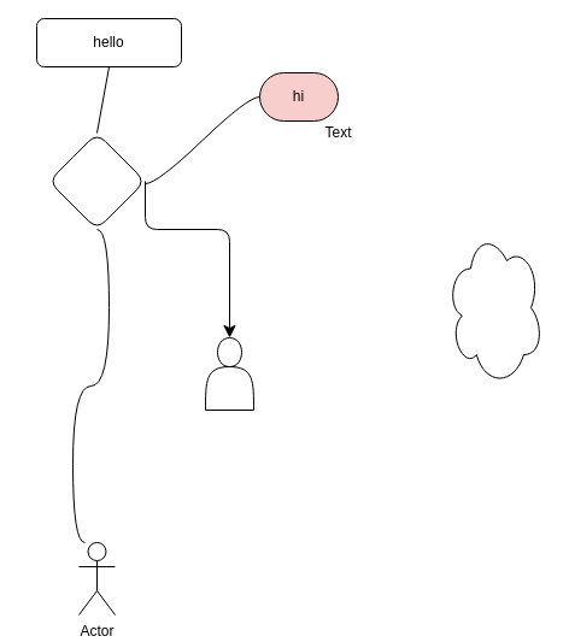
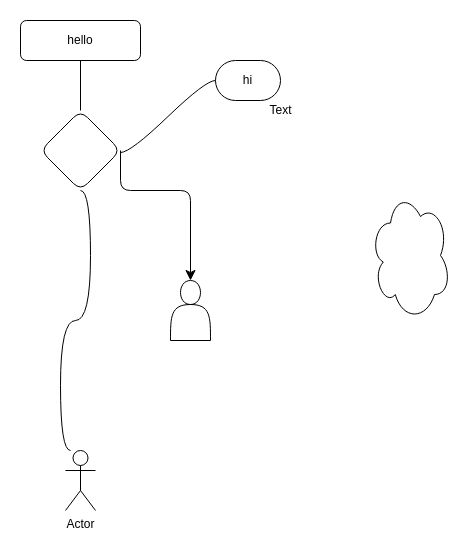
  <mxCell id="0" />
  <mxCell id="1" parent="0" />
- <mxCell id="2" value="hello" style="rounded=1;whiteSpace=wrap;html=1;" parent="1" vertex="1"><mxGeometry x="30" y="15" width="120" height="40" as="geometry" /></mxCell>
+ <mxCell id="2" value="hello" style="rounded=1;whiteSpace=wrap;html=1;" parent="1" vertex="1"><mxGeometry x="20" y="20" width="120" height="40" as="geometry" /></mxCell>
  <mxCell id="3" value="" style="rhombus;whiteSpace=wrap;html=1;rounded=1;" parent="1" vertex="1"><mxGeometry x="40" y="110" width="80" height="80" as="geometry" /></mxCell>
  <mxCell id="4" value="" style="endArrow=none;html=1;entryX=0.5;entryY=1;entryDx=0;entryDy=0;exitX=0.5;exitY=0;exitDx=0;exitDy=0;" parent="1" source="3" target="2" edge="1"><mxGeometry width="50" height="50" relative="1" as="geometry"><mxPoint x="50" y="120" as="sourcePoint" /><mxPoint x="100" y="70" as="targetPoint" /></mxGeometry></mxCell>
  <mxCell id="5" value="" style="edgeStyle=elbowEdgeStyle;elbow=vertical;endArrow=classic;html=1;curved=0;rounded=1;endSize=8;startSize=8;" parent="1" edge="1"><mxGeometry width="50" height="50" relative="1" as="geometry"><mxPoint x="120" y="150" as="sourcePoint" /><mxPoint x="190" y="280" as="targetPoint" /><Array as="points"><mxPoint x="150" y="190" /></Array></mxGeometry></mxCell>
  <mxCell id="6" value="" style="shape=actor;whiteSpace=wrap;html=1;rounded=1;" parent="1" vertex="1"><mxGeometry x="170" y="280" width="40" height="60" as="geometry" /></mxCell>
- <mxCell id="7" value="hi" style="whiteSpace=wrap;html=1;rounded=1;arcSize=50;align=center;verticalAlign=middle;strokeWidth=1;autosize=1;spacing=4;treeFolding=1;treeMoving=1;newEdgeStyle={&quot;edgeStyle&quot;:&quot;entityRelationEdgeStyle&quot;,&quot;startArrow&quot;:&quot;none&quot;,&quot;endArrow&quot;:&quot;none&quot;,&quot;segment&quot;:10,&quot;curved&quot;:1,&quot;sourcePerimeterSpacing&quot;:0,&quot;targetPerimeterSpacing&quot;:0};fillColor=#f8cecc;" parent="1" vertex="1"><mxGeometry x="215" y="60" width="65" height="40" as="geometry" /></mxCell>
+ <mxCell id="7" value="hi" style="whiteSpace=wrap;html=1;rounded=1;arcSize=50;align=center;verticalAlign=middle;strokeWidth=1;autosize=1;spacing=4;treeFolding=1;treeMoving=1;newEdgeStyle={&quot;edgeStyle&quot;:&quot;entityRelationEdgeStyle&quot;,&quot;startArrow&quot;:&quot;none&quot;,&quot;endArrow&quot;:&quot;none&quot;,&quot;segment&quot;:10,&quot;curved&quot;:1,&quot;sourcePerimeterSpacing&quot;:0,&quot;targetPerimeterSpacing&quot;:0};" parent="1" vertex="1"><mxGeometry x="215" y="60" width="65" height="40" as="geometry" /></mxCell>
  <mxCell id="8" value="" style="edgeStyle=entityRelationEdgeStyle;startArrow=none;endArrow=none;segment=10;curved=1;sourcePerimeterSpacing=0;targetPerimeterSpacing=0;" parent="1" target="7" edge="1"><mxGeometry relative="1" as="geometry"><mxPoint x="120" y="152" as="sourcePoint" /></mxGeometry></mxCell>
  <mxCell id="9" value="Actor" style="shape=umlActor;verticalLabelPosition=bottom;verticalAlign=top;html=1;outlineConnect=0;rounded=1;" parent="1" vertex="1"><mxGeometry x="65" y="450" width="30" height="60" as="geometry" /></mxCell>
  <mxCell id="10" value="" style="edgeStyle=entityRelationEdgeStyle;startArrow=none;endArrow=none;segment=10;curved=1;sourcePerimeterSpacing=0;targetPerimeterSpacing=0;rounded=1;exitX=0.5;exitY=1;exitDx=0;exitDy=0;" parent="1" source="3" edge="1"><mxGeometry relative="1" as="geometry"><mxPoint x="140" y="350" as="sourcePoint" /><mxPoint x="70" y="450" as="targetPoint" /></mxGeometry></mxCell>
  <mxCell id="11" value="" style="ellipse;shape=cloud;whiteSpace=wrap;html=1;rounded=1;" parent="1" vertex="1"><mxGeometry x="370" y="190" width="80" height="130" as="geometry" /></mxCell>
  <mxCell id="12" value="Text" style="text;html=1;align=center;verticalAlign=middle;resizable=0;points=[];autosize=1;strokeColor=none;fillColor=none;" vertex="1" parent="1"><mxGeometry x="255" y="95" width="50" height="30" as="geometry" /></mxCell>
